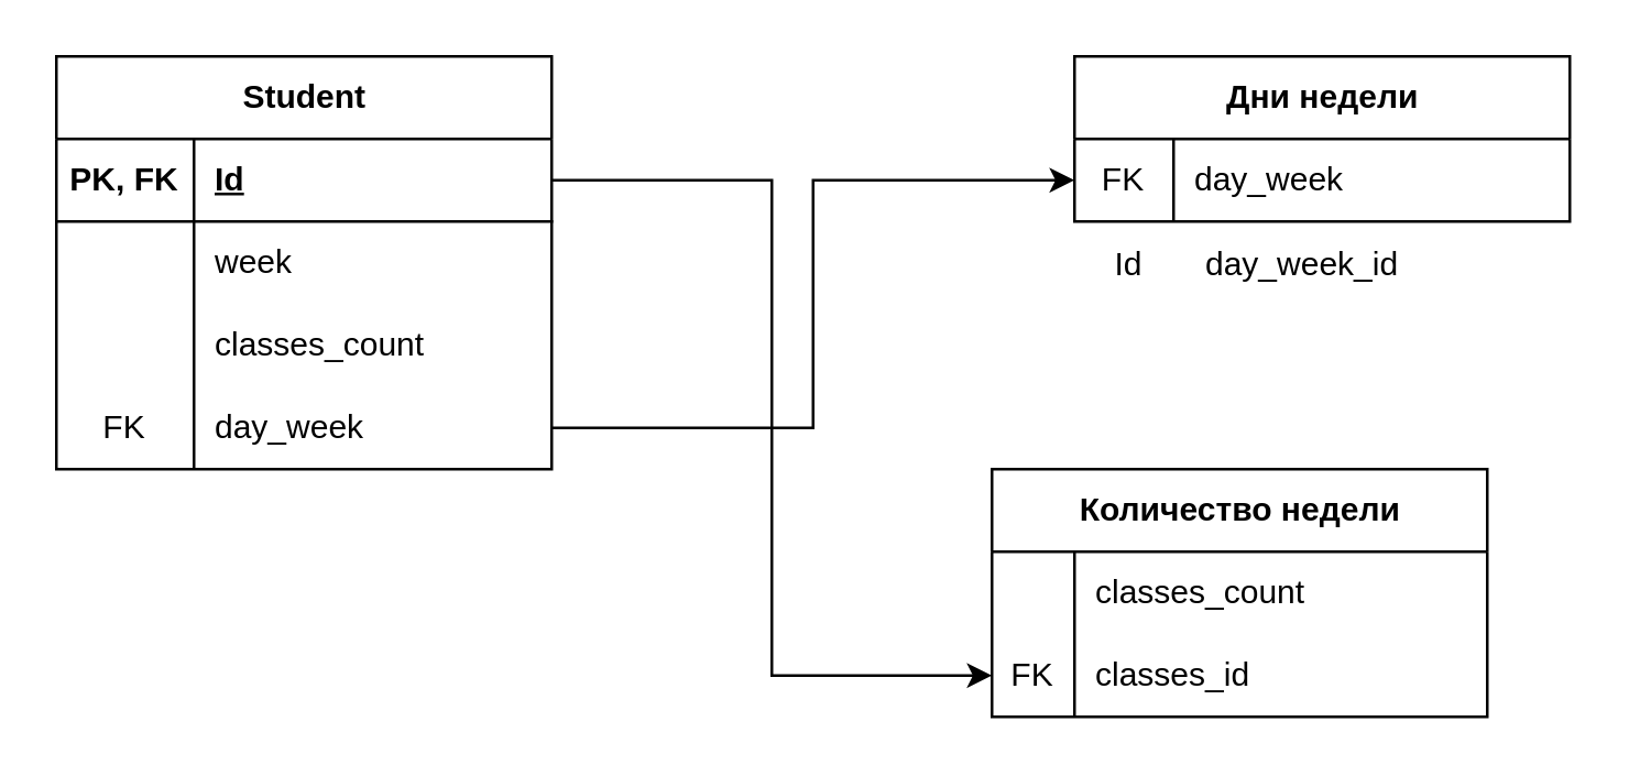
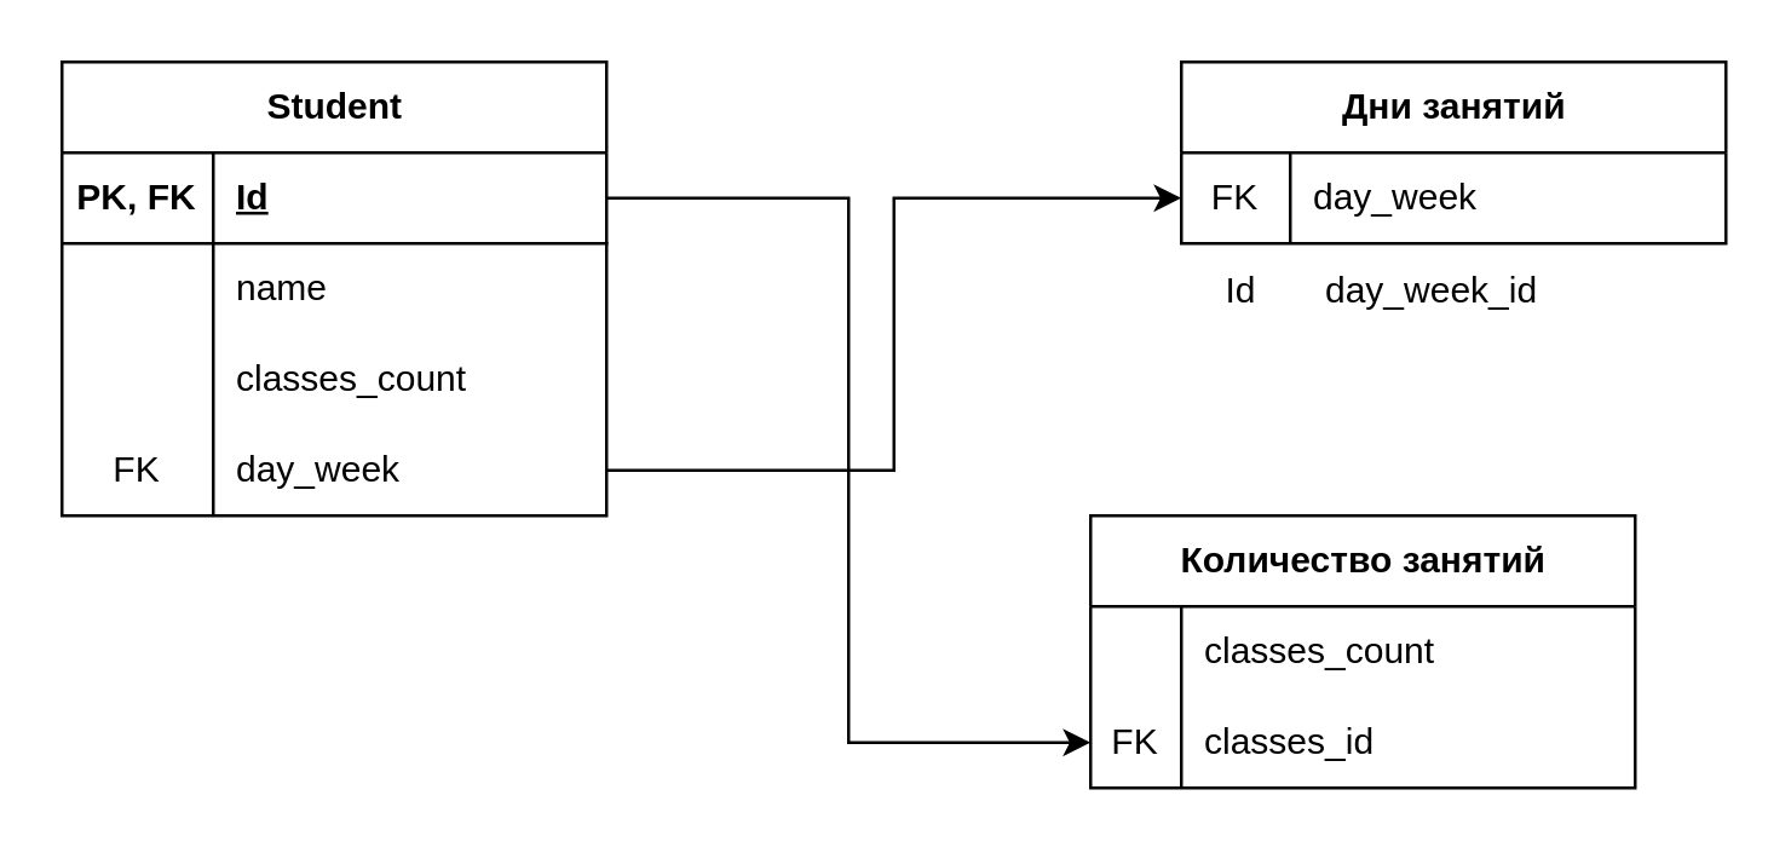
  <mxCell id="0" />
  <mxCell id="1" parent="0" />
  <mxCell id="2" value="" style="edgeStyle=orthogonalEdgeStyle;rounded=0;orthogonalLoop=1;jettySize=auto;html=1;entryX=0;entryY=0.5;entryDx=0;entryDy=0;exitX=1;exitY=0.5;exitDx=0;exitDy=0;" edge="1" parent="1" source="13" target="26"><mxGeometry relative="1" as="geometry" /></mxCell>
  <mxCell id="3" value="Student" style="shape=table;startSize=30;container=1;collapsible=1;childLayout=tableLayout;fixedRows=1;rowLines=0;fontStyle=1;align=center;resizeLast=1;html=1;" vertex="1" parent="1"><mxGeometry x="20" y="20" width="180" height="150" as="geometry"><mxRectangle x="80" y="120" width="80" height="30" as="alternateBounds" /></mxGeometry></mxCell>
  <mxCell id="4" value="" style="shape=tableRow;horizontal=0;startSize=0;swimlaneHead=0;swimlaneBody=0;fillColor=none;collapsible=0;dropTarget=0;points=[[0,0.5],[1,0.5]];portConstraint=eastwest;top=0;left=0;right=0;bottom=1;" vertex="1" parent="3"><mxGeometry y="30" width="180" height="30" as="geometry" /></mxCell>
  <mxCell id="5" value="PK, FK" style="shape=partialRectangle;connectable=0;fillColor=none;top=0;left=0;bottom=0;right=0;fontStyle=1;overflow=hidden;whiteSpace=wrap;html=1;" vertex="1" parent="4"><mxGeometry width="50" height="30" as="geometry"><mxRectangle width="50" height="30" as="alternateBounds" /></mxGeometry></mxCell>
  <mxCell id="6" value="Id" style="shape=partialRectangle;connectable=0;fillColor=none;top=0;left=0;bottom=0;right=0;align=left;spacingLeft=6;fontStyle=5;overflow=hidden;whiteSpace=wrap;html=1;" vertex="1" parent="4"><mxGeometry x="50" width="130" height="30" as="geometry"><mxRectangle width="130" height="30" as="alternateBounds" /></mxGeometry></mxCell>
  <mxCell id="7" value="" style="shape=tableRow;horizontal=0;startSize=0;swimlaneHead=0;swimlaneBody=0;fillColor=none;collapsible=0;dropTarget=0;points=[[0,0.5],[1,0.5]];portConstraint=eastwest;top=0;left=0;right=0;bottom=0;" vertex="1" parent="3"><mxGeometry y="60" width="180" height="30" as="geometry" /></mxCell>
  <mxCell id="8" value="" style="shape=partialRectangle;connectable=0;fillColor=none;top=0;left=0;bottom=0;right=0;editable=1;overflow=hidden;whiteSpace=wrap;html=1;" vertex="1" parent="7"><mxGeometry width="50" height="30" as="geometry"><mxRectangle width="50" height="30" as="alternateBounds" /></mxGeometry></mxCell>
- <mxCell id="9" value="week" style="shape=partialRectangle;connectable=0;fillColor=none;top=0;left=0;bottom=0;right=0;align=left;spacingLeft=6;overflow=hidden;whiteSpace=wrap;html=1;" vertex="1" parent="7"><mxGeometry x="50" width="130" height="30" as="geometry"><mxRectangle width="130" height="30" as="alternateBounds" /></mxGeometry></mxCell>
+ <mxCell id="9" value="name" style="shape=partialRectangle;connectable=0;fillColor=none;top=0;left=0;bottom=0;right=0;align=left;spacingLeft=6;overflow=hidden;whiteSpace=wrap;html=1;" vertex="1" parent="7"><mxGeometry x="50" width="130" height="30" as="geometry"><mxRectangle width="130" height="30" as="alternateBounds" /></mxGeometry></mxCell>
  <mxCell id="10" value="" style="shape=tableRow;horizontal=0;startSize=0;swimlaneHead=0;swimlaneBody=0;fillColor=none;collapsible=0;dropTarget=0;points=[[0,0.5],[1,0.5]];portConstraint=eastwest;top=0;left=0;right=0;bottom=0;" vertex="1" parent="3"><mxGeometry y="90" width="180" height="30" as="geometry" /></mxCell>
  <mxCell id="11" value="" style="shape=partialRectangle;connectable=0;fillColor=none;top=0;left=0;bottom=0;right=0;editable=1;overflow=hidden;whiteSpace=wrap;html=1;" vertex="1" parent="10"><mxGeometry width="50" height="30" as="geometry"><mxRectangle width="50" height="30" as="alternateBounds" /></mxGeometry></mxCell>
  <mxCell id="12" value="classes_count" style="shape=partialRectangle;connectable=0;fillColor=none;top=0;left=0;bottom=0;right=0;align=left;spacingLeft=6;overflow=hidden;whiteSpace=wrap;html=1;" vertex="1" parent="10"><mxGeometry x="50" width="130" height="30" as="geometry"><mxRectangle width="130" height="30" as="alternateBounds" /></mxGeometry></mxCell>
  <mxCell id="13" value="" style="shape=tableRow;horizontal=0;startSize=0;swimlaneHead=0;swimlaneBody=0;fillColor=none;collapsible=0;dropTarget=0;points=[[0,0.5],[1,0.5]];portConstraint=eastwest;top=0;left=0;right=0;bottom=0;" vertex="1" parent="3"><mxGeometry y="120" width="180" height="30" as="geometry" /></mxCell>
  <mxCell id="14" value="FK" style="shape=partialRectangle;connectable=0;fillColor=none;top=0;left=0;bottom=0;right=0;editable=1;overflow=hidden;whiteSpace=wrap;html=1;" vertex="1" parent="13"><mxGeometry width="50" height="30" as="geometry"><mxRectangle width="50" height="30" as="alternateBounds" /></mxGeometry></mxCell>
  <mxCell id="15" value="day_week" style="shape=partialRectangle;connectable=0;fillColor=none;top=0;left=0;bottom=0;right=0;align=left;spacingLeft=6;overflow=hidden;whiteSpace=wrap;html=1;" vertex="1" parent="13"><mxGeometry x="50" width="130" height="30" as="geometry"><mxRectangle width="130" height="30" as="alternateBounds" /></mxGeometry></mxCell>
  <mxCell id="16" style="edgeStyle=orthogonalEdgeStyle;rounded=0;orthogonalLoop=1;jettySize=auto;html=1;exitX=1;exitY=0.5;exitDx=0;exitDy=0;" edge="1" parent="1" source="4" target="21"><mxGeometry relative="1" as="geometry"><mxPoint x="210" y="290" as="targetPoint" /></mxGeometry></mxCell>
- <mxCell id="17" value="Количество недели" style="shape=table;startSize=30;container=1;collapsible=1;childLayout=tableLayout;fixedRows=1;rowLines=0;fontStyle=1;align=center;resizeLast=1;html=1;" vertex="1" parent="1"><mxGeometry x="360" y="170" width="180" height="90" as="geometry" /></mxCell>
+ <mxCell id="17" value="Количество занятий" style="shape=table;startSize=30;container=1;collapsible=1;childLayout=tableLayout;fixedRows=1;rowLines=0;fontStyle=1;align=center;resizeLast=1;html=1;" vertex="1" parent="1"><mxGeometry x="360" y="170" width="180" height="90" as="geometry" /></mxCell>
  <mxCell id="18" value="" style="shape=tableRow;horizontal=0;startSize=0;swimlaneHead=0;swimlaneBody=0;fillColor=none;collapsible=0;dropTarget=0;points=[[0,0.5],[1,0.5]];portConstraint=eastwest;top=0;left=0;right=0;bottom=0;" vertex="1" parent="17"><mxGeometry y="30" width="180" height="30" as="geometry" /></mxCell>
  <mxCell id="19" value="" style="shape=partialRectangle;connectable=0;fillColor=none;top=0;left=0;bottom=0;right=0;editable=1;overflow=hidden;whiteSpace=wrap;html=1;" vertex="1" parent="18"><mxGeometry width="30" height="30" as="geometry"><mxRectangle width="30" height="30" as="alternateBounds" /></mxGeometry></mxCell>
  <mxCell id="20" value="classes_count" style="shape=partialRectangle;connectable=0;fillColor=none;top=0;left=0;bottom=0;right=0;align=left;spacingLeft=6;overflow=hidden;whiteSpace=wrap;html=1;" vertex="1" parent="18"><mxGeometry x="30" width="150" height="30" as="geometry"><mxRectangle width="150" height="30" as="alternateBounds" /></mxGeometry></mxCell>
  <mxCell id="21" value="" style="shape=tableRow;horizontal=0;startSize=0;swimlaneHead=0;swimlaneBody=0;fillColor=none;collapsible=0;dropTarget=0;points=[[0,0.5],[1,0.5]];portConstraint=eastwest;top=0;left=0;right=0;bottom=0;" vertex="1" parent="17"><mxGeometry y="60" width="180" height="30" as="geometry" /></mxCell>
  <mxCell id="22" value="FK" style="shape=partialRectangle;connectable=0;fillColor=none;top=0;left=0;bottom=0;right=0;editable=1;overflow=hidden;whiteSpace=wrap;html=1;" vertex="1" parent="21"><mxGeometry width="30" height="30" as="geometry"><mxRectangle width="30" height="30" as="alternateBounds" /></mxGeometry></mxCell>
  <mxCell id="23" value="classes_id" style="shape=partialRectangle;connectable=0;fillColor=none;top=0;left=0;bottom=0;right=0;align=left;spacingLeft=6;overflow=hidden;whiteSpace=wrap;html=1;" vertex="1" parent="21"><mxGeometry x="30" width="150" height="30" as="geometry"><mxRectangle width="150" height="30" as="alternateBounds" /></mxGeometry></mxCell>
  <mxCell id="24" value="" style="group" vertex="1" connectable="0" parent="1"><mxGeometry x="390" y="20" width="180" height="90" as="geometry" /></mxCell>
- <mxCell id="25" value="Дни недели" style="shape=table;startSize=30;container=1;collapsible=1;childLayout=tableLayout;fixedRows=1;rowLines=0;fontStyle=1;align=center;resizeLast=1;html=1;" vertex="1" parent="24"><mxGeometry width="180" height="60" as="geometry" /></mxCell>
+ <mxCell id="25" value="Дни занятий" style="shape=table;startSize=30;container=1;collapsible=1;childLayout=tableLayout;fixedRows=1;rowLines=0;fontStyle=1;align=center;resizeLast=1;html=1;" vertex="1" parent="24"><mxGeometry width="180" height="60" as="geometry" /></mxCell>
  <mxCell id="26" value="" style="shape=tableRow;horizontal=0;startSize=0;swimlaneHead=0;swimlaneBody=0;fillColor=none;collapsible=0;dropTarget=0;points=[[0,0.5],[1,0.5]];portConstraint=eastwest;top=0;left=0;right=0;bottom=0;" vertex="1" parent="25"><mxGeometry y="30" width="180" height="30" as="geometry" /></mxCell>
  <mxCell id="27" value="FK" style="shape=partialRectangle;connectable=0;fillColor=none;top=0;left=0;bottom=0;right=0;editable=1;overflow=hidden;whiteSpace=wrap;html=1;" vertex="1" parent="26"><mxGeometry width="36" height="30" as="geometry"><mxRectangle width="36" height="30" as="alternateBounds" /></mxGeometry></mxCell>
  <mxCell id="28" value="day_week" style="shape=partialRectangle;connectable=1;fillColor=none;top=0;left=0;bottom=0;right=0;align=left;spacingLeft=6;overflow=hidden;whiteSpace=wrap;html=1;movable=1;resizable=1;rotatable=1;deletable=1;editable=1;locked=0;" vertex="1" parent="26"><mxGeometry x="36" width="144" height="30" as="geometry"><mxRectangle width="144" height="30" as="alternateBounds" /></mxGeometry></mxCell>
  <mxCell id="29" value="" style="shape=table;startSize=0;container=1;collapsible=1;childLayout=tableLayout;fixedRows=1;rowLines=0;fontStyle=0;align=center;resizeLast=1;strokeColor=none;fillColor=none;collapsible=0;whiteSpace=wrap;html=1;" vertex="1" parent="24"><mxGeometry y="60" width="180" height="30" as="geometry" /></mxCell>
  <mxCell id="30" value="" style="shape=tableRow;horizontal=0;startSize=0;swimlaneHead=0;swimlaneBody=0;fillColor=none;collapsible=0;dropTarget=0;points=[[0,0.5],[1,0.5]];portConstraint=eastwest;top=0;left=0;right=0;bottom=0;" vertex="1" parent="29"><mxGeometry width="180" height="30" as="geometry" /></mxCell>
  <mxCell id="31" value="Id" style="shape=partialRectangle;connectable=0;fillColor=none;top=0;left=0;bottom=0;right=0;editable=1;overflow=hidden;" vertex="1" parent="30"><mxGeometry width="40" height="30" as="geometry"><mxRectangle width="40" height="30" as="alternateBounds" /></mxGeometry></mxCell>
  <mxCell id="32" value="day_week_id" style="shape=partialRectangle;connectable=1;fillColor=none;top=0;left=0;bottom=0;right=0;align=left;spacingLeft=6;overflow=hidden;movable=1;resizable=1;rotatable=1;deletable=1;editable=1;locked=0;" vertex="1" parent="30"><mxGeometry x="40" width="140" height="30" as="geometry"><mxRectangle width="140" height="30" as="alternateBounds" /></mxGeometry></mxCell>
